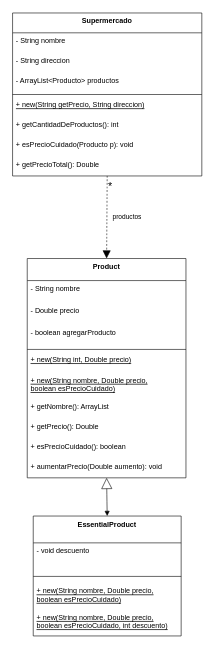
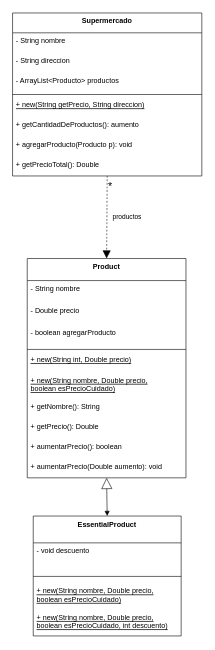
  <mxCell id="0" />
  <mxCell id="1" parent="0" />
  <mxCell id="2" value="Supermercado" style="swimlane;fontStyle=1;align=center;verticalAlign=top;childLayout=stackLayout;horizontal=1;startSize=33.143;horizontalStack=0;resizeParent=1;resizeParentMax=0;resizeLast=0;collapsible=0;marginBottom=0;" parent="1" vertex="1"><mxGeometry x="20.5" y="20" width="316" height="272.143" as="geometry" /></mxCell>
  <mxCell id="3" value="- String nombre" style="text;strokeColor=none;fillColor=none;align=left;verticalAlign=top;spacingLeft=4;spacingRight=4;overflow=hidden;rotatable=0;points=[[0,0.5],[1,0.5]];portConstraint=eastwest;" parent="2" vertex="1"><mxGeometry y="33.143" width="316" height="33" as="geometry" /></mxCell>
  <mxCell id="4" value="- String direccion        " style="text;strokeColor=none;fillColor=none;align=left;verticalAlign=top;spacingLeft=4;spacingRight=4;overflow=hidden;rotatable=0;points=[[0,0.5],[1,0.5]];portConstraint=eastwest;" parent="2" vertex="1"><mxGeometry y="66.143" width="316" height="33" as="geometry" /></mxCell>
  <mxCell id="5" value="- ArrayList&lt;Producto&gt; productos" style="text;strokeColor=none;fillColor=none;align=left;verticalAlign=top;spacingLeft=4;spacingRight=4;overflow=hidden;rotatable=0;points=[[0,0.5],[1,0.5]];portConstraint=eastwest;" parent="2" vertex="1"><mxGeometry y="99.143" width="316" height="33" as="geometry" /></mxCell>
  <mxCell id="6" style="line;strokeWidth=1;fillColor=none;align=left;verticalAlign=middle;spacingTop=-1;spacingLeft=3;spacingRight=3;rotatable=0;labelPosition=right;points=[];portConstraint=eastwest;strokeColor=inherit;" parent="2" vertex="1"><mxGeometry y="132.143" width="316" height="8" as="geometry" /></mxCell>
  <mxCell id="7" value="+ new(String getPrecio, String direccion)" style="text;strokeColor=none;fillColor=none;align=left;verticalAlign=top;spacingLeft=4;spacingRight=4;overflow=hidden;rotatable=0;points=[[0,0.5],[1,0.5]];portConstraint=eastwest;fontStyle=4" parent="2" vertex="1"><mxGeometry y="140.143" width="316" height="33" as="geometry" /></mxCell>
- <mxCell id="8" value="+ getCantidadDeProductos(): int" style="text;strokeColor=none;fillColor=none;align=left;verticalAlign=top;spacingLeft=4;spacingRight=4;overflow=hidden;rotatable=0;points=[[0,0.5],[1,0.5]];portConstraint=eastwest;" parent="2" vertex="1"><mxGeometry y="173.143" width="316" height="33" as="geometry" /></mxCell>
- <mxCell id="9" value="+ esPrecioCuidado(Producto p): void" style="text;strokeColor=none;fillColor=none;align=left;verticalAlign=top;spacingLeft=4;spacingRight=4;overflow=hidden;rotatable=0;points=[[0,0.5],[1,0.5]];portConstraint=eastwest;" parent="2" vertex="1"><mxGeometry y="206.143" width="316" height="33" as="geometry" /></mxCell>
+ <mxCell id="8" value="+ getCantidadDeProductos(): aumento" style="text;strokeColor=none;fillColor=none;align=left;verticalAlign=top;spacingLeft=4;spacingRight=4;overflow=hidden;rotatable=0;points=[[0,0.5],[1,0.5]];portConstraint=eastwest;" parent="2" vertex="1"><mxGeometry y="173.143" width="316" height="33" as="geometry" /></mxCell>
+ <mxCell id="9" value="+ agregarProducto(Producto p): void" style="text;strokeColor=none;fillColor=none;align=left;verticalAlign=top;spacingLeft=4;spacingRight=4;overflow=hidden;rotatable=0;points=[[0,0.5],[1,0.5]];portConstraint=eastwest;" parent="2" vertex="1"><mxGeometry y="206.143" width="316" height="33" as="geometry" /></mxCell>
  <mxCell id="10" value="+ getPrecioTotal(): Double" style="text;strokeColor=none;fillColor=none;align=left;verticalAlign=top;spacingLeft=4;spacingRight=4;overflow=hidden;rotatable=0;points=[[0,0.5],[1,0.5]];portConstraint=eastwest;" parent="2" vertex="1"><mxGeometry y="239.143" width="316" height="33" as="geometry" /></mxCell>
  <mxCell id="11" value="Product" style="swimlane;fontStyle=1;align=center;verticalAlign=top;childLayout=stackLayout;horizontal=1;startSize=36.8;horizontalStack=0;resizeParent=1;resizeParentMax=0;resizeLast=0;collapsible=0;marginBottom=0;" parent="1" vertex="1"><mxGeometry x="45" y="430" width="265" height="366.2" as="geometry" /></mxCell>
  <mxCell id="12" value="- String nombre" style="text;strokeColor=none;fillColor=none;align=left;verticalAlign=top;spacingLeft=4;spacingRight=4;overflow=hidden;rotatable=0;points=[[0,0.5],[1,0.5]];portConstraint=eastwest;" parent="11" vertex="1"><mxGeometry y="36.8" width="265" height="37" as="geometry" /></mxCell>
  <mxCell id="13" value="- Double precio" style="text;strokeColor=none;fillColor=none;align=left;verticalAlign=top;spacingLeft=4;spacingRight=4;overflow=hidden;rotatable=0;points=[[0,0.5],[1,0.5]];portConstraint=eastwest;" parent="11" vertex="1"><mxGeometry y="73.8" width="265" height="37" as="geometry" /></mxCell>
  <mxCell id="14" value="- boolean agregarProducto" style="text;strokeColor=none;fillColor=none;align=left;verticalAlign=top;spacingLeft=4;spacingRight=4;overflow=hidden;rotatable=0;points=[[0,0.5],[1,0.5]];portConstraint=eastwest;" parent="11" vertex="1"><mxGeometry y="110.8" width="265" height="37" as="geometry" /></mxCell>
  <mxCell id="15" style="line;strokeWidth=1;fillColor=none;align=left;verticalAlign=middle;spacingTop=-1;spacingLeft=3;spacingRight=3;rotatable=0;labelPosition=right;points=[];portConstraint=eastwest;strokeColor=inherit;" parent="11" vertex="1"><mxGeometry y="147.8" width="265" height="8" as="geometry" /></mxCell>
  <mxCell id="16" value="+ new(String int, Double precio)" style="text;strokeColor=none;fillColor=none;align=left;verticalAlign=top;spacingLeft=4;spacingRight=4;overflow=hidden;rotatable=0;points=[[0,0.5],[1,0.5]];portConstraint=eastwest;fontStyle=4" vertex="1" parent="11"><mxGeometry y="155.8" width="265" height="34.2" as="geometry" /></mxCell>
  <mxCell id="17" value="+ new(String nombre, Double precio,&#10;boolean esPrecioCuidado)" style="text;strokeColor=none;fillColor=none;align=left;verticalAlign=top;spacingLeft=4;spacingRight=4;overflow=hidden;rotatable=0;points=[[0,0.5],[1,0.5]];portConstraint=eastwest;fontStyle=4" parent="11" vertex="1"><mxGeometry y="190" width="265" height="44.2" as="geometry" /></mxCell>
- <mxCell id="18" value="+ getNombre(): ArrayList" style="text;strokeColor=none;fillColor=none;align=left;verticalAlign=top;spacingLeft=4;spacingRight=4;overflow=hidden;rotatable=0;points=[[0,0.5],[1,0.5]];portConstraint=eastwest;" vertex="1" parent="11"><mxGeometry y="234.2" width="265" height="33" as="geometry" /></mxCell>
+ <mxCell id="18" value="+ getNombre(): String" style="text;strokeColor=none;fillColor=none;align=left;verticalAlign=top;spacingLeft=4;spacingRight=4;overflow=hidden;rotatable=0;points=[[0,0.5],[1,0.5]];portConstraint=eastwest;" vertex="1" parent="11"><mxGeometry y="234.2" width="265" height="33" as="geometry" /></mxCell>
  <mxCell id="19" value="+ getPrecio(): Double" style="text;strokeColor=none;fillColor=none;align=left;verticalAlign=top;spacingLeft=4;spacingRight=4;overflow=hidden;rotatable=0;points=[[0,0.5],[1,0.5]];portConstraint=eastwest;" vertex="1" parent="11"><mxGeometry y="267.2" width="265" height="33" as="geometry" /></mxCell>
- <mxCell id="20" value="+ esPrecioCuidado(): boolean" style="text;strokeColor=none;fillColor=none;align=left;verticalAlign=top;spacingLeft=4;spacingRight=4;overflow=hidden;rotatable=0;points=[[0,0.5],[1,0.5]];portConstraint=eastwest;" vertex="1" parent="11"><mxGeometry y="300.2" width="265" height="33" as="geometry" /></mxCell>
+ <mxCell id="20" value="+ aumentarPrecio(): boolean" style="text;strokeColor=none;fillColor=none;align=left;verticalAlign=top;spacingLeft=4;spacingRight=4;overflow=hidden;rotatable=0;points=[[0,0.5],[1,0.5]];portConstraint=eastwest;" vertex="1" parent="11"><mxGeometry y="300.2" width="265" height="33" as="geometry" /></mxCell>
  <mxCell id="21" value="+ aumentarPrecio(Double aumento): void" style="text;strokeColor=none;fillColor=none;align=left;verticalAlign=top;spacingLeft=4;spacingRight=4;overflow=hidden;rotatable=0;points=[[0,0.5],[1,0.5]];portConstraint=eastwest;" vertex="1" parent="11"><mxGeometry y="333.2" width="265" height="33" as="geometry" /></mxCell>
  <mxCell id="22" value="EssentialProduct" style="swimlane;fontStyle=1;align=center;verticalAlign=top;childLayout=stackLayout;horizontal=1;startSize=44.8;horizontalStack=0;resizeParent=1;resizeParentMax=0;resizeLast=0;collapsible=0;marginBottom=0;" parent="1" vertex="1"><mxGeometry x="55" y="860" width="247" height="200.2" as="geometry" /></mxCell>
  <mxCell id="23" value="- void descuento" style="text;strokeColor=none;fillColor=none;align=left;verticalAlign=top;spacingLeft=4;spacingRight=4;overflow=hidden;rotatable=0;points=[[0,0.5],[1,0.5]];portConstraint=eastwest;" parent="22" vertex="1"><mxGeometry y="44.8" width="247" height="45" as="geometry" /></mxCell>
  <mxCell id="24" style="line;strokeWidth=1;fillColor=none;align=left;verticalAlign=middle;spacingTop=-1;spacingLeft=3;spacingRight=3;rotatable=0;labelPosition=right;points=[];portConstraint=eastwest;strokeColor=inherit;" parent="22" vertex="1"><mxGeometry y="89.8" width="247" height="22" as="geometry" /></mxCell>
  <mxCell id="25" value="+ new(String nombre, Double precio,&#10;boolean esPrecioCuidado)" style="text;strokeColor=none;fillColor=none;align=left;verticalAlign=top;spacingLeft=4;spacingRight=4;overflow=hidden;rotatable=0;points=[[0,0.5],[1,0.5]];portConstraint=eastwest;fontStyle=4" vertex="1" parent="22"><mxGeometry y="111.8" width="247" height="44.2" as="geometry" /></mxCell>
  <mxCell id="26" value="+ new(String nombre, Double precio,&#10;boolean esPrecioCuidado, int descuento)" style="text;strokeColor=none;fillColor=none;align=left;verticalAlign=top;spacingLeft=4;spacingRight=4;overflow=hidden;rotatable=0;points=[[0,0.5],[1,0.5]];portConstraint=eastwest;fontStyle=4" vertex="1" parent="22"><mxGeometry y="156" width="247" height="44.2" as="geometry" /></mxCell>
  <mxCell id="27" value="productos" style="curved=1;startArrow=none;endArrow=block;endSize=11;exitX=0.5;exitY=1;entryX=0.5;entryY=0;endFill=1;dashed=1;" parent="1" source="2" target="11" edge="1"><mxGeometry x="-0.019" y="34" relative="1" as="geometry"><Array as="points" /><mxPoint as="offset" /></mxGeometry></mxCell>
  <mxCell id="28" value="*" style="edgeLabel;resizable=0;labelBackgroundColor=none;fontSize=18;align=left;verticalAlign=bottom;" parent="27" vertex="1"><mxGeometry x="1" relative="1" as="geometry"><mxPoint x="1" y="-110" as="offset" /></mxGeometry></mxCell>
  <mxCell id="29" value="" style="curved=1;startArrow=block;startSize=16;startFill=0;endArrow=block;exitX=0.5;exitY=1;entryX=0.5;entryY=0;" parent="1" source="11" target="22" edge="1"><mxGeometry relative="1" as="geometry"><Array as="points" /></mxGeometry></mxCell>
